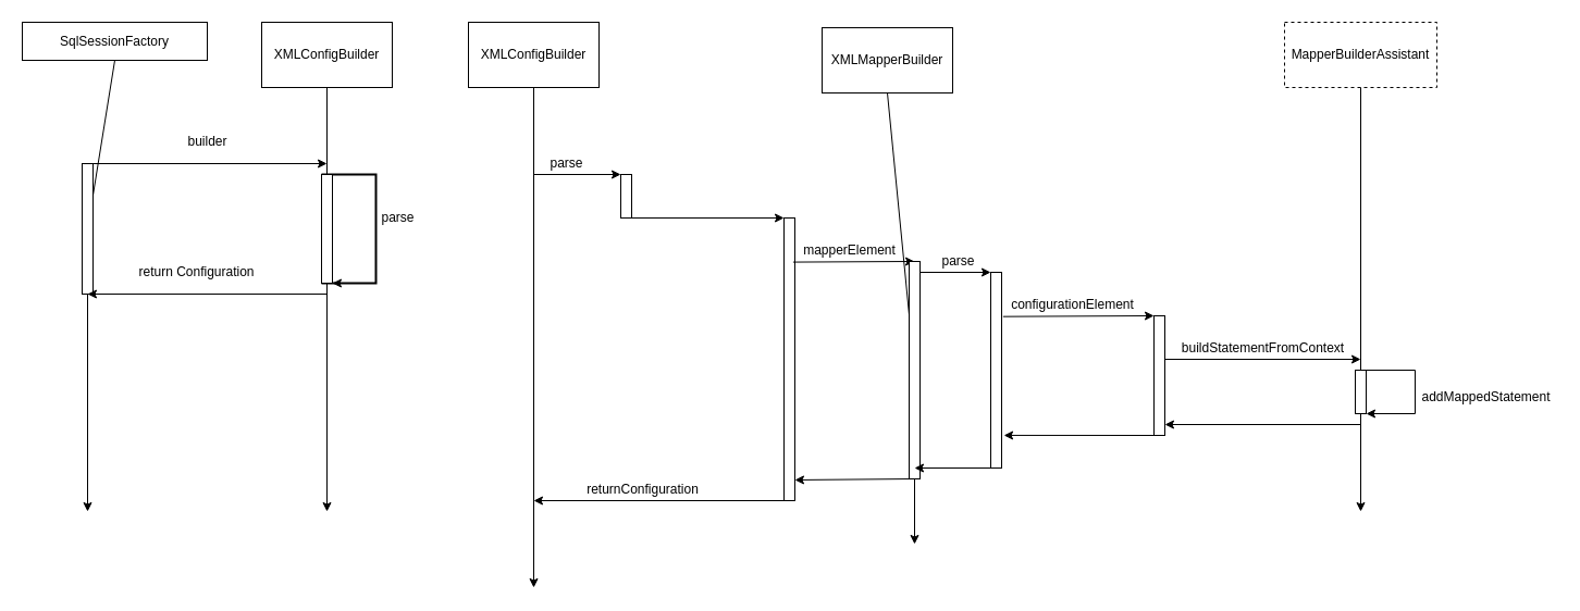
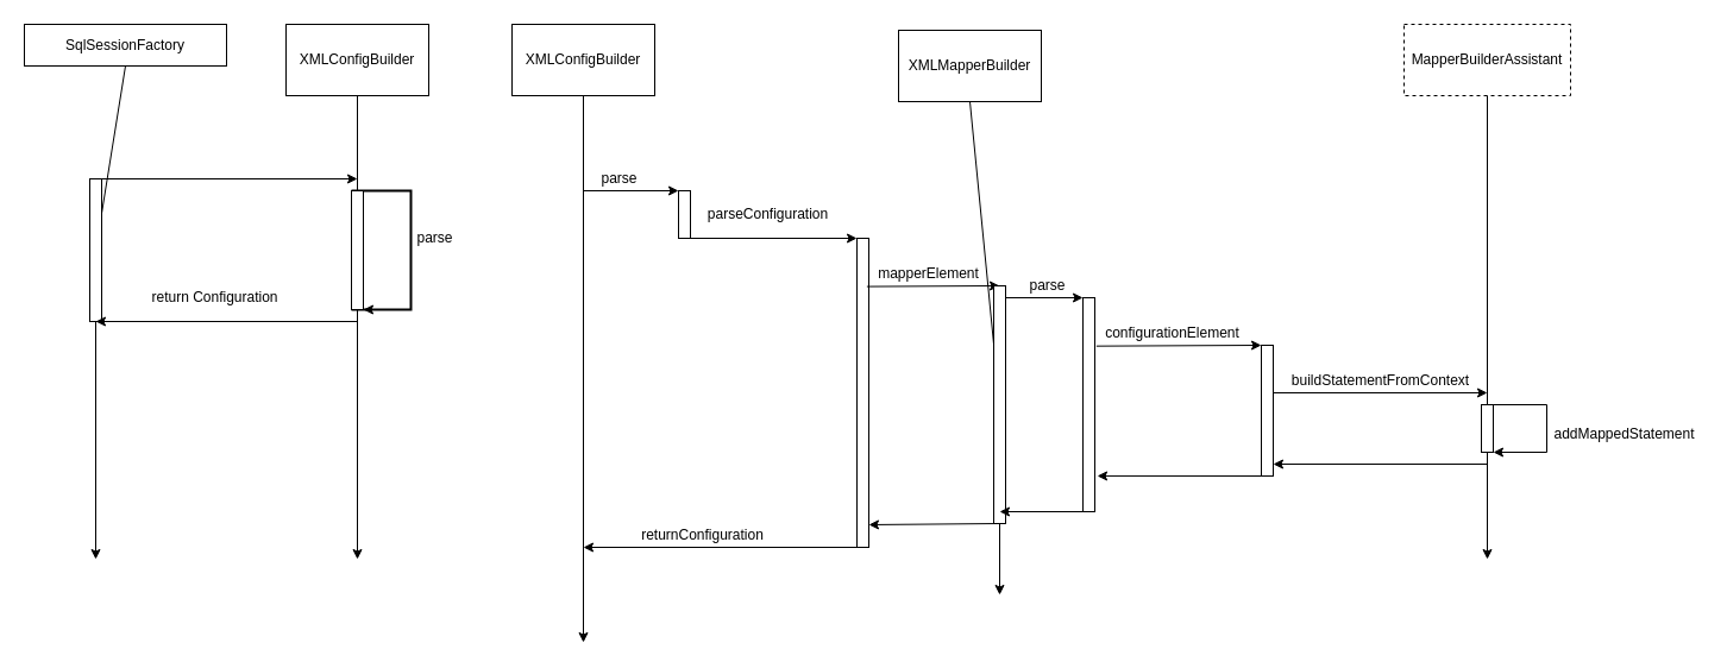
  <mxCell id="0" />
  <mxCell id="1" parent="0" />
  <mxCell id="2" value="" style="strokeWidth=2;html=1;shape=mxgraph.flowchart.annotation_1;align=left;pointerEvents=1;rotation=-180;" vertex="1" parent="1"><mxGeometry x="295" y="160" width="50" height="100" as="geometry" /></mxCell>
  <mxCell id="3" value="SqlSessionFactory" style="rounded=0;whiteSpace=wrap;html=1;" vertex="1" parent="1"><mxGeometry x="20" y="20" width="170" height="35" as="geometry" /></mxCell>
  <mxCell id="4" value="" style="endArrow=classic;html=1;exitX=0.5;exitY=1;exitDx=0;exitDy=0;startArrow=none;" edge="1" parent="1" source="13"><mxGeometry width="50" height="50" relative="1" as="geometry"><mxPoint x="480" y="260" as="sourcePoint" /><mxPoint x="80" y="470" as="targetPoint" /></mxGeometry></mxCell>
  <mxCell id="5" value="XMLConfigBuilder" style="rounded=0;whiteSpace=wrap;html=1;" vertex="1" parent="1"><mxGeometry x="240" y="20" width="120" height="60" as="geometry" /></mxCell>
  <mxCell id="6" value="" style="endArrow=classic;html=1;exitX=0.5;exitY=1;exitDx=0;exitDy=0;startArrow=none;" edge="1" parent="1" source="15"><mxGeometry width="50" height="50" relative="1" as="geometry"><mxPoint x="700" y="260" as="sourcePoint" /><mxPoint x="300" y="470" as="targetPoint" /></mxGeometry></mxCell>
  <mxCell id="7" value="XMLMapperBuilder" style="rounded=0;whiteSpace=wrap;html=1;" vertex="1" parent="1"><mxGeometry x="755" y="25" width="120" height="60" as="geometry" /></mxCell>
  <mxCell id="8" value="" style="endArrow=classic;html=1;exitX=0.5;exitY=1;exitDx=0;exitDy=0;startArrow=none;" edge="1" parent="1" source="45"><mxGeometry width="50" height="50" relative="1" as="geometry"><mxPoint x="1240" y="260" as="sourcePoint" /><mxPoint x="840" y="500" as="targetPoint" /></mxGeometry></mxCell>
  <mxCell id="9" value="MapperBuilderAssistant" style="rounded=0;whiteSpace=wrap;html=1;dashed=1;" vertex="1" parent="1"><mxGeometry x="1180" y="20" width="140" height="60" as="geometry" /></mxCell>
  <mxCell id="10" value="" style="endArrow=classic;html=1;exitX=0.5;exitY=1;exitDx=0;exitDy=0;startArrow=none;" edge="1" parent="1" source="39"><mxGeometry width="50" height="50" relative="1" as="geometry"><mxPoint x="1640" y="260" as="sourcePoint" /><mxPoint x="1250" y="470" as="targetPoint" /></mxGeometry></mxCell>
  <mxCell id="11" value="" style="endArrow=classic;html=1;" edge="1" parent="1"><mxGeometry width="50" height="50" relative="1" as="geometry"><mxPoint x="80" y="150" as="sourcePoint" /><mxPoint x="300" y="150" as="targetPoint" /></mxGeometry></mxCell>
- <mxCell id="12" value="builder" style="text;html=1;align=center;verticalAlign=middle;resizable=0;points=[];autosize=1;strokeColor=none;" vertex="1" parent="1"><mxGeometry x="165" y="120" width="50" height="20" as="geometry" /></mxCell>
  <mxCell id="13" value="" style="rounded=0;whiteSpace=wrap;html=1;" vertex="1" parent="1"><mxGeometry x="75" y="150" width="10" height="120" as="geometry" /></mxCell>
  <mxCell id="14" value="" style="endArrow=none;html=1;exitX=0.5;exitY=1;exitDx=0;exitDy=0;" edge="1" parent="1" source="3" target="13"><mxGeometry width="50" height="50" relative="1" as="geometry"><mxPoint x="80" y="80" as="sourcePoint" /><mxPoint x="80" y="470" as="targetPoint" /></mxGeometry></mxCell>
  <mxCell id="15" value="" style="rounded=0;whiteSpace=wrap;html=1;" vertex="1" parent="1"><mxGeometry x="295" y="160" width="10" height="100" as="geometry" /></mxCell>
  <mxCell id="16" value="" style="endArrow=none;html=1;exitX=0.5;exitY=1;exitDx=0;exitDy=0;" edge="1" parent="1" source="5" target="15"><mxGeometry width="50" height="50" relative="1" as="geometry"><mxPoint x="300" y="80" as="sourcePoint" /><mxPoint x="300" y="470" as="targetPoint" /></mxGeometry></mxCell>
  <mxCell id="17" value="parse" style="text;html=1;align=center;verticalAlign=middle;resizable=0;points=[];autosize=1;strokeColor=none;" vertex="1" parent="1"><mxGeometry x="345" y="190" width="40" height="20" as="geometry" /></mxCell>
  <mxCell id="18" value="" style="endArrow=classic;html=1;entryX=0.5;entryY=1;entryDx=0;entryDy=0;" edge="1" parent="1" target="13"><mxGeometry width="50" height="50" relative="1" as="geometry"><mxPoint x="300" y="270" as="sourcePoint" /><mxPoint x="120" y="270" as="targetPoint" /></mxGeometry></mxCell>
  <mxCell id="19" value="return Configuration" style="text;html=1;align=center;verticalAlign=middle;resizable=0;points=[];autosize=1;strokeColor=none;" vertex="1" parent="1"><mxGeometry x="120" y="240" width="120" height="20" as="geometry" /></mxCell>
  <mxCell id="20" value="" style="endArrow=classic;html=1;exitX=0;exitY=0;exitDx=0;exitDy=0;exitPerimeter=0;" edge="1" parent="1" source="2"><mxGeometry width="50" height="50" relative="1" as="geometry"><mxPoint x="355" y="260" as="sourcePoint" /><mxPoint x="305" y="260" as="targetPoint" /></mxGeometry></mxCell>
  <mxCell id="21" value="XMLConfigBuilder" style="rounded=0;whiteSpace=wrap;html=1;" vertex="1" parent="1"><mxGeometry x="430" y="20" width="120" height="60" as="geometry" /></mxCell>
  <mxCell id="22" value="" style="endArrow=classic;html=1;exitX=0.5;exitY=1;exitDx=0;exitDy=0;startArrow=none;" edge="1" parent="1" source="21"><mxGeometry width="50" height="50" relative="1" as="geometry"><mxPoint x="490" y="260" as="sourcePoint" /><mxPoint x="490" y="540" as="targetPoint" /></mxGeometry></mxCell>
  <mxCell id="23" value="" style="endArrow=classic;html=1;" edge="1" parent="1"><mxGeometry width="50" height="50" relative="1" as="geometry"><mxPoint x="490" y="160" as="sourcePoint" /><mxPoint x="570" y="160" as="targetPoint" /></mxGeometry></mxCell>
  <mxCell id="24" value="parse" style="text;html=1;align=center;verticalAlign=middle;resizable=0;points=[];autosize=1;strokeColor=none;" vertex="1" parent="1"><mxGeometry x="500" y="140" width="40" height="20" as="geometry" /></mxCell>
  <mxCell id="25" value="" style="rounded=0;whiteSpace=wrap;html=1;" vertex="1" parent="1"><mxGeometry x="570" y="160" width="10" height="40" as="geometry" /></mxCell>
  <mxCell id="26" value="" style="endArrow=classic;html=1;exitX=0.75;exitY=1;exitDx=0;exitDy=0;" edge="1" parent="1" source="25"><mxGeometry width="50" height="50" relative="1" as="geometry"><mxPoint x="560" y="260" as="sourcePoint" /><mxPoint x="720" y="200" as="targetPoint" /></mxGeometry></mxCell>
+ <mxCell id="27" value="parseConfiguration" style="text;html=1;align=center;verticalAlign=middle;resizable=0;points=[];autosize=1;strokeColor=none;" vertex="1" parent="1"><mxGeometry x="590" y="170" width="110" height="20" as="geometry" /></mxCell>
  <mxCell id="28" value="" style="rounded=0;whiteSpace=wrap;html=1;" vertex="1" parent="1"><mxGeometry x="720" y="200" width="10" height="260" as="geometry" /></mxCell>
  <mxCell id="29" value="" style="endArrow=classic;html=1;exitX=-0.016;exitY=1.029;exitDx=0;exitDy=0;exitPerimeter=0;" edge="1" parent="1" source="30"><mxGeometry width="50" height="50" relative="1" as="geometry"><mxPoint x="730" y="210" as="sourcePoint" /><mxPoint x="840" y="240" as="targetPoint" /></mxGeometry></mxCell>
  <mxCell id="30" value="mapperElement" style="text;html=1;align=center;verticalAlign=middle;resizable=0;points=[];autosize=1;strokeColor=none;" vertex="1" parent="1"><mxGeometry x="730" y="220" width="100" height="20" as="geometry" /></mxCell>
  <mxCell id="31" value="" style="endArrow=classic;html=1;" edge="1" parent="1"><mxGeometry width="50" height="50" relative="1" as="geometry"><mxPoint x="840" y="250" as="sourcePoint" /><mxPoint x="910" y="250" as="targetPoint" /></mxGeometry></mxCell>
  <mxCell id="32" value="parse" style="text;html=1;align=center;verticalAlign=middle;resizable=0;points=[];autosize=1;strokeColor=none;" vertex="1" parent="1"><mxGeometry x="860" y="230" width="40" height="20" as="geometry" /></mxCell>
  <mxCell id="33" value="" style="rounded=0;whiteSpace=wrap;html=1;" vertex="1" parent="1"><mxGeometry x="910" y="250" width="10" height="180" as="geometry" /></mxCell>
  <mxCell id="34" value="" style="endArrow=classic;html=1;exitX=1.133;exitY=0.226;exitDx=0;exitDy=0;exitPerimeter=0;" edge="1" parent="1" source="33"><mxGeometry width="50" height="50" relative="1" as="geometry"><mxPoint x="920" y="260" as="sourcePoint" /><mxPoint x="1060" y="290" as="targetPoint" /></mxGeometry></mxCell>
  <mxCell id="35" value="configurationElement" style="text;html=1;align=center;verticalAlign=middle;resizable=0;points=[];autosize=1;strokeColor=none;" vertex="1" parent="1"><mxGeometry x="920" y="270" width="130" height="20" as="geometry" /></mxCell>
  <mxCell id="36" value="" style="rounded=0;whiteSpace=wrap;html=1;" vertex="1" parent="1"><mxGeometry x="1060" y="290" width="10" height="110" as="geometry" /></mxCell>
  <mxCell id="37" value="" style="endArrow=classic;html=1;" edge="1" parent="1"><mxGeometry width="50" height="50" relative="1" as="geometry"><mxPoint x="1070" y="330" as="sourcePoint" /><mxPoint x="1250" y="330" as="targetPoint" /></mxGeometry></mxCell>
  <mxCell id="38" value="buildStatementFromContext" style="text;html=1;align=center;verticalAlign=middle;resizable=0;points=[];autosize=1;strokeColor=none;" vertex="1" parent="1"><mxGeometry x="1080" y="310" width="160" height="20" as="geometry" /></mxCell>
  <mxCell id="39" value="" style="rounded=0;whiteSpace=wrap;html=1;" vertex="1" parent="1"><mxGeometry x="1245" y="340" width="10" height="40" as="geometry" /></mxCell>
  <mxCell id="40" value="" style="endArrow=none;html=1;exitX=0.5;exitY=1;exitDx=0;exitDy=0;" edge="1" parent="1" source="9" target="39"><mxGeometry width="50" height="50" relative="1" as="geometry"><mxPoint x="1250" y="80" as="sourcePoint" /><mxPoint x="1250" y="470" as="targetPoint" /></mxGeometry></mxCell>
  <mxCell id="41" style="edgeStyle=orthogonalEdgeStyle;rounded=0;orthogonalLoop=1;jettySize=auto;html=1;exitX=1;exitY=0;exitDx=0;exitDy=0;entryX=1;entryY=1;entryDx=0;entryDy=0;" edge="1" parent="1" source="39" target="39"><mxGeometry relative="1" as="geometry"><Array as="points"><mxPoint x="1300" y="340" /><mxPoint x="1300" y="380" /></Array></mxGeometry></mxCell>
  <mxCell id="42" value="addMappedStatement" style="text;html=1;align=center;verticalAlign=middle;resizable=0;points=[];autosize=1;strokeColor=none;" vertex="1" parent="1"><mxGeometry x="1300" y="355" width="130" height="20" as="geometry" /></mxCell>
  <mxCell id="43" value="" style="endArrow=classic;html=1;" edge="1" parent="1"><mxGeometry width="50" height="50" relative="1" as="geometry"><mxPoint x="1250" y="390" as="sourcePoint" /><mxPoint x="1070" y="390" as="targetPoint" /></mxGeometry></mxCell>
  <mxCell id="44" value="" style="endArrow=classic;html=1;entryX=1.207;entryY=0.833;entryDx=0;entryDy=0;entryPerimeter=0;" edge="1" parent="1" target="33"><mxGeometry width="50" height="50" relative="1" as="geometry"><mxPoint x="1060" y="400" as="sourcePoint" /><mxPoint x="980" y="400" as="targetPoint" /></mxGeometry></mxCell>
  <mxCell id="45" value="" style="rounded=0;whiteSpace=wrap;html=1;" vertex="1" parent="1"><mxGeometry x="835" y="240" width="10" height="200" as="geometry" /></mxCell>
  <mxCell id="46" value="" style="endArrow=none;html=1;exitX=0.5;exitY=1;exitDx=0;exitDy=0;" edge="1" parent="1" source="7" target="45"><mxGeometry width="50" height="50" relative="1" as="geometry"><mxPoint x="840" y="80" as="sourcePoint" /><mxPoint x="840" y="470" as="targetPoint" /></mxGeometry></mxCell>
  <mxCell id="47" value="" style="endArrow=classic;html=1;exitX=0.25;exitY=1;exitDx=0;exitDy=0;" edge="1" parent="1" source="33"><mxGeometry width="50" height="50" relative="1" as="geometry"><mxPoint x="1140" y="300" as="sourcePoint" /><mxPoint x="840" y="430" as="targetPoint" /></mxGeometry></mxCell>
  <mxCell id="48" value="" style="endArrow=classic;html=1;exitX=0.5;exitY=1;exitDx=0;exitDy=0;" edge="1" parent="1" source="45"><mxGeometry width="50" height="50" relative="1" as="geometry"><mxPoint x="970" y="310" as="sourcePoint" /><mxPoint x="730" y="441" as="targetPoint" /></mxGeometry></mxCell>
  <mxCell id="49" value="" style="endArrow=classic;html=1;exitX=0.25;exitY=1;exitDx=0;exitDy=0;" edge="1" parent="1" source="28"><mxGeometry width="50" height="50" relative="1" as="geometry"><mxPoint x="810" y="360" as="sourcePoint" /><mxPoint x="490" y="460" as="targetPoint" /></mxGeometry></mxCell>
  <mxCell id="50" value="returnConfiguration" style="text;html=1;align=center;verticalAlign=middle;resizable=0;points=[];autosize=1;strokeColor=none;" vertex="1" parent="1"><mxGeometry x="535" y="440" width="110" height="20" as="geometry" /></mxCell>
